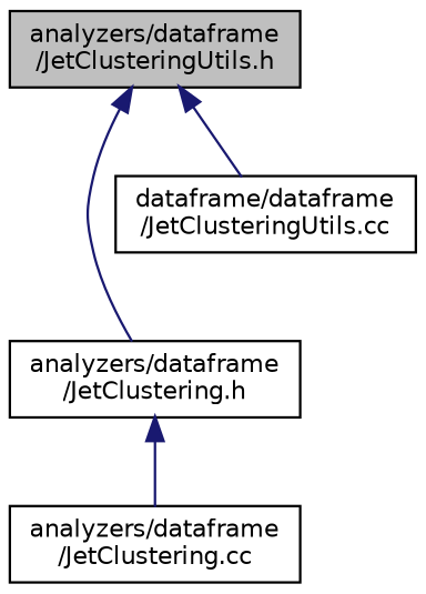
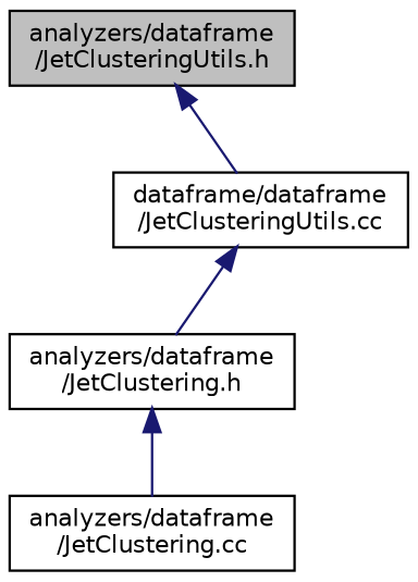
  digraph {
    node [color=black fillcolor=white fontname=Helvetica fontsize=10 shape=record style=filled]
    edge [color=midnightblue dir=back fontname=Helvetica fontsize=10 labelfontname=Helvetica labelfontsize=10 style=solid]
    n1 [fillcolor=grey75 fontcolor=black height=0.2 label="analyzers/dataframe\l/JetClusteringUtils.h" width=0.4]
    n2 [height=0.2 label="analyzers/dataframe\l/JetClustering.h" width=0.4]
    n3 [height=0.2 label="dataframe/dataframe\l/JetClusteringUtils.cc" width=0.4]
    n4 [height=0.2 label="analyzers/dataframe\l/JetClustering.cc" width=0.4]
-   n1 -> n2
+   n3 -> n2
    n1 -> n3
    n2 -> n4
  }
